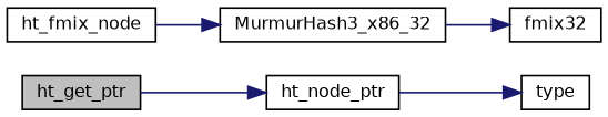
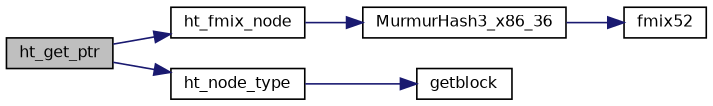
  digraph {
    rankdir=LR
    node [color=black fillcolor=white fontname=Helvetica fontsize=10 shape=record style=filled]
    edge [color=midnightblue fontname=Helvetica fontsize=10 labelfontname=Helvetica labelfontsize=10 style=solid]
    n1 [fillcolor=grey75 fontcolor=black height=0.2 label=ht_get_ptr width=0.4]
    n2 [height=0.2 label=ht_fmix_node width=0.4]
-   n3 [height=0.2 label=ht_node_ptr width=0.4]
-   n4 [height=0.2 label=MurmurHash3_x86_32 width=0.4]
-   n5 [height=0.2 label=type width=0.4]
-   n6 [height=0.2 label=fmix32 width=0.4]
+   n3 [height=0.2 label=ht_node_type width=0.4]
+   n4 [height=0.2 label=MurmurHash3_x86_36 width=0.4]
+   n5 [height=0.2 label=getblock width=0.4]
+   n6 [height=0.2 label=fmix52 width=0.4]
+   n1 -> n2
    n1 -> n3
    n2 -> n4
    n3 -> n5
    n4 -> n6
  }
